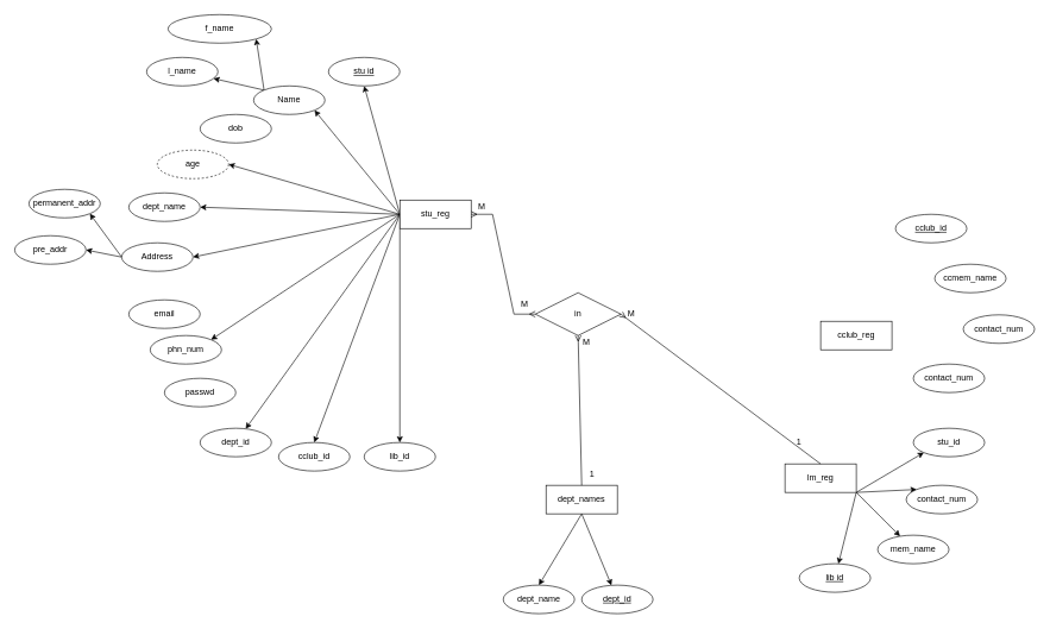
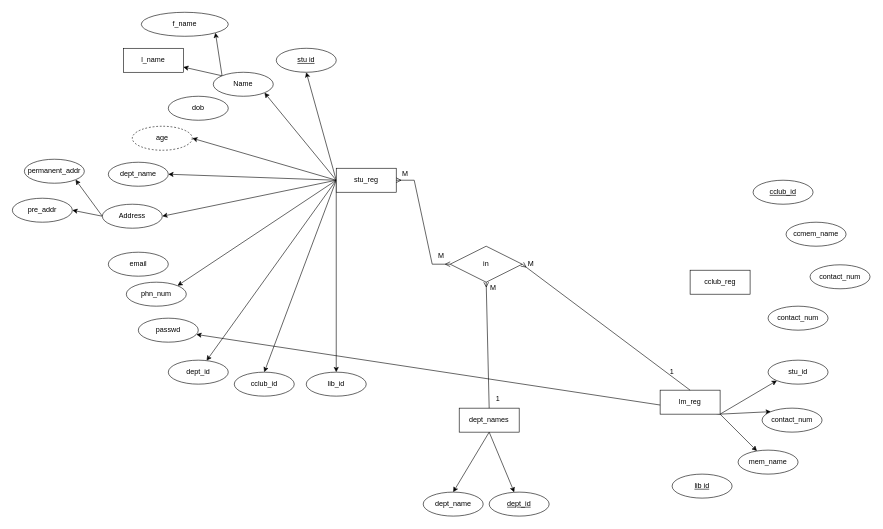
  <mxCell id="0" />
  <mxCell id="1" parent="0" />
  <mxCell id="2" value="stu id" style="ellipse;whiteSpace=wrap;html=1;align=center;fontStyle=4;" parent="1" vertex="1"><mxGeometry x="460" y="80" width="100" height="40" as="geometry" /></mxCell>
  <mxCell id="3" value="f_name" style="ellipse;whiteSpace=wrap;html=1;align=center;" parent="1" vertex="1"><mxGeometry x="235" y="20" width="145" height="40" as="geometry" /></mxCell>
  <mxCell id="4" value="in" style="shape=rhombus;perimeter=rhombusPerimeter;whiteSpace=wrap;html=1;align=center;" parent="1" vertex="1"><mxGeometry x="750" y="410" width="120" height="60" as="geometry" /></mxCell>
  <mxCell id="5" style="rounded=0;orthogonalLoop=1;jettySize=auto;html=1;exitX=0;exitY=0.5;exitDx=0;exitDy=0;entryX=1;entryY=1;entryDx=0;entryDy=0;" parent="1" source="14" target="19" edge="1"><mxGeometry relative="1" as="geometry" /></mxCell>
  <mxCell id="6" style="rounded=0;orthogonalLoop=1;jettySize=auto;html=1;exitX=0;exitY=0.5;exitDx=0;exitDy=0;entryX=0.5;entryY=1;entryDx=0;entryDy=0;" parent="1" source="14" target="2" edge="1"><mxGeometry relative="1" as="geometry" /></mxCell>
  <mxCell id="7" style="rounded=0;orthogonalLoop=1;jettySize=auto;html=1;exitX=0;exitY=0.5;exitDx=0;exitDy=0;entryX=1;entryY=0.5;entryDx=0;entryDy=0;" parent="1" source="14" target="16" edge="1"><mxGeometry relative="1" as="geometry" /></mxCell>
  <mxCell id="8" style="rounded=0;orthogonalLoop=1;jettySize=auto;html=1;exitX=0;exitY=0.5;exitDx=0;exitDy=0;entryX=1;entryY=0.5;entryDx=0;entryDy=0;" parent="1" source="14" target="22" edge="1"><mxGeometry relative="1" as="geometry"><mxPoint x="560" y="310" as="sourcePoint" /></mxGeometry></mxCell>
  <mxCell id="9" style="rounded=0;orthogonalLoop=1;jettySize=auto;html=1;exitX=0;exitY=0.5;exitDx=0;exitDy=0;entryX=1;entryY=0;entryDx=0;entryDy=0;" parent="1" source="14" target="24" edge="1"><mxGeometry relative="1" as="geometry"><mxPoint x="260" y="470" as="targetPoint" /></mxGeometry></mxCell>
  <mxCell id="10" style="rounded=0;orthogonalLoop=1;jettySize=auto;html=1;exitX=0;exitY=0.5;exitDx=0;exitDy=0;entryX=1;entryY=0.5;entryDx=0;entryDy=0;" edge="1" parent="1" source="14" target="39"><mxGeometry relative="1" as="geometry" /></mxCell>
  <mxCell id="11" style="rounded=0;orthogonalLoop=1;jettySize=auto;html=1;exitX=0;exitY=0.5;exitDx=0;exitDy=0;" edge="1" parent="1" source="14" target="40"><mxGeometry relative="1" as="geometry" /></mxCell>
  <mxCell id="12" style="rounded=0;orthogonalLoop=1;jettySize=auto;html=1;exitX=0;exitY=0.5;exitDx=0;exitDy=0;entryX=0.5;entryY=0;entryDx=0;entryDy=0;" edge="1" parent="1" source="14" target="42"><mxGeometry relative="1" as="geometry" /></mxCell>
  <mxCell id="13" style="rounded=0;orthogonalLoop=1;jettySize=auto;html=1;exitX=0;exitY=0.5;exitDx=0;exitDy=0;" edge="1" parent="1" source="14" target="43"><mxGeometry relative="1" as="geometry" /></mxCell>
  <mxCell id="14" value="stu_reg" style="whiteSpace=wrap;html=1;align=center;" parent="1" vertex="1"><mxGeometry x="560" y="280" width="100" height="40" as="geometry" /></mxCell>
- <mxCell id="15" value="l_name" style="ellipse;whiteSpace=wrap;html=1;align=center;" parent="1" vertex="1"><mxGeometry x="205" y="80" width="100" height="40" as="geometry" /></mxCell>
+ <mxCell id="15" value="l_name" style="whiteSpace=wrap;html=1;align=center;rounded=0;" parent="1" vertex="1"><mxGeometry x="205" y="80" width="100" height="40" as="geometry" /></mxCell>
  <mxCell id="16" value="age" style="ellipse;whiteSpace=wrap;html=1;align=center;dashed=1;" parent="1" vertex="1"><mxGeometry x="220" y="210" width="100" height="40" as="geometry" /></mxCell>
  <mxCell id="17" style="rounded=0;orthogonalLoop=1;jettySize=auto;html=1;exitX=0;exitY=0;exitDx=0;exitDy=0;" parent="1" source="19" target="15" edge="1"><mxGeometry relative="1" as="geometry" /></mxCell>
  <mxCell id="18" style="rounded=0;orthogonalLoop=1;jettySize=auto;html=1;exitX=0;exitY=0;exitDx=0;exitDy=0;entryX=1;entryY=1;entryDx=0;entryDy=0;" parent="1" source="19" target="3" edge="1"><mxGeometry relative="1" as="geometry" /></mxCell>
  <mxCell id="19" value="Name" style="ellipse;whiteSpace=wrap;html=1;align=center;" parent="1" vertex="1"><mxGeometry x="355" y="120" width="100" height="40" as="geometry" /></mxCell>
  <mxCell id="20" style="rounded=0;orthogonalLoop=1;jettySize=auto;html=1;exitX=0;exitY=0.5;exitDx=0;exitDy=0;entryX=1;entryY=0.5;entryDx=0;entryDy=0;" parent="1" source="22" target="26" edge="1"><mxGeometry relative="1" as="geometry" /></mxCell>
  <mxCell id="21" style="rounded=0;orthogonalLoop=1;jettySize=auto;html=1;exitX=0;exitY=0.5;exitDx=0;exitDy=0;entryX=1;entryY=1;entryDx=0;entryDy=0;" parent="1" source="22" target="25" edge="1"><mxGeometry relative="1" as="geometry" /></mxCell>
  <mxCell id="22" value="Address" style="ellipse;whiteSpace=wrap;html=1;align=center;" parent="1" vertex="1"><mxGeometry x="170" y="340" width="100" height="40" as="geometry" /></mxCell>
  <mxCell id="23" value="email" style="ellipse;whiteSpace=wrap;html=1;align=center;" parent="1" vertex="1"><mxGeometry x="180" y="420" width="100" height="40" as="geometry" /></mxCell>
  <mxCell id="24" value="phn_num" style="ellipse;whiteSpace=wrap;html=1;align=center;" parent="1" vertex="1"><mxGeometry x="210" y="470" width="100" height="40" as="geometry" /></mxCell>
  <mxCell id="25" value="permanent_addr" style="ellipse;whiteSpace=wrap;html=1;align=center;" parent="1" vertex="1"><mxGeometry x="40" y="265" width="100" height="40" as="geometry" /></mxCell>
  <mxCell id="26" value="pre_addr" style="ellipse;whiteSpace=wrap;html=1;align=center;" parent="1" vertex="1"><mxGeometry x="20" y="330" width="100" height="40" as="geometry" /></mxCell>
- <mxCell id="27" style="rounded=0;orthogonalLoop=1;jettySize=auto;html=1;exitX=1;exitY=1;exitDx=0;exitDy=0;" edge="1" parent="1" source="31" target="32"><mxGeometry relative="1" as="geometry" /></mxCell>
+ <mxCell id="27" style="rounded=0;orthogonalLoop=1;jettySize=auto;html=1;exitX=1;exitY=1;exitDx=0;exitDy=0;" edge="1" parent="1" source="31" target="60"><mxGeometry relative="1" as="geometry" /></mxCell>
  <mxCell id="28" style="rounded=0;orthogonalLoop=1;jettySize=auto;html=1;exitX=1;exitY=1;exitDx=0;exitDy=0;" edge="1" parent="1" source="31" target="44"><mxGeometry relative="1" as="geometry" /></mxCell>
  <mxCell id="29" style="rounded=0;orthogonalLoop=1;jettySize=auto;html=1;exitX=1;exitY=1;exitDx=0;exitDy=0;entryX=0;entryY=0;entryDx=0;entryDy=0;" edge="1" parent="1" source="31" target="45"><mxGeometry relative="1" as="geometry" /></mxCell>
  <mxCell id="30" style="rounded=0;orthogonalLoop=1;jettySize=auto;html=1;exitX=1;exitY=1;exitDx=0;exitDy=0;entryX=0;entryY=1;entryDx=0;entryDy=0;" edge="1" parent="1" source="31" target="46"><mxGeometry relative="1" as="geometry" /></mxCell>
  <mxCell id="31" value="lm_reg" style="whiteSpace=wrap;html=1;align=center;" parent="1" vertex="1"><mxGeometry x="1100" y="650" width="100" height="40" as="geometry" /></mxCell>
  <mxCell id="32" value="lib id" style="ellipse;whiteSpace=wrap;html=1;align=center;fontStyle=4;" parent="1" vertex="1"><mxGeometry x="1120" y="790" width="100" height="40" as="geometry" /></mxCell>
  <mxCell id="33" style="rounded=0;orthogonalLoop=1;jettySize=auto;html=1;exitX=0.5;exitY=1;exitDx=0;exitDy=0;" parent="1" source="35" target="37" edge="1"><mxGeometry relative="1" as="geometry" /></mxCell>
  <mxCell id="34" style="rounded=0;orthogonalLoop=1;jettySize=auto;html=1;exitX=0.5;exitY=1;exitDx=0;exitDy=0;entryX=0.5;entryY=0;entryDx=0;entryDy=0;" parent="1" source="35" target="36" edge="1"><mxGeometry relative="1" as="geometry" /></mxCell>
  <mxCell id="35" value="dept_names" style="whiteSpace=wrap;html=1;align=center;" parent="1" vertex="1"><mxGeometry x="765" y="680" width="100" height="40" as="geometry" /></mxCell>
  <mxCell id="36" value="dept_name" style="ellipse;whiteSpace=wrap;html=1;align=center;" parent="1" vertex="1"><mxGeometry x="705" y="820" width="100" height="40" as="geometry" /></mxCell>
  <mxCell id="37" value="dept_id" style="ellipse;whiteSpace=wrap;html=1;align=center;fontStyle=4;" parent="1" vertex="1"><mxGeometry x="815" y="820" width="100" height="40" as="geometry" /></mxCell>
  <mxCell id="38" value="dob" style="ellipse;whiteSpace=wrap;html=1;align=center;" vertex="1" parent="1"><mxGeometry x="280" y="160" width="100" height="40" as="geometry" /></mxCell>
  <mxCell id="39" value="dept_name" style="ellipse;whiteSpace=wrap;html=1;align=center;" vertex="1" parent="1"><mxGeometry x="180" y="270" width="100" height="40" as="geometry" /></mxCell>
  <mxCell id="40" value="dept_id" style="ellipse;whiteSpace=wrap;html=1;align=center;" vertex="1" parent="1"><mxGeometry x="280" y="600" width="100" height="40" as="geometry" /></mxCell>
  <mxCell id="41" value="" style="edgeStyle=entityRelationEdgeStyle;fontSize=12;html=1;endArrow=ERmany;startArrow=ERmany;rounded=0;entryX=0;entryY=0.5;entryDx=0;entryDy=0;" edge="1" parent="1" target="4"><mxGeometry width="100" height="100" relative="1" as="geometry"><mxPoint x="660" y="300" as="sourcePoint" /><mxPoint x="810" y="270" as="targetPoint" /></mxGeometry></mxCell>
  <mxCell id="42" value="cclub_id" style="ellipse;whiteSpace=wrap;html=1;align=center;" vertex="1" parent="1"><mxGeometry x="390" y="620" width="100" height="40" as="geometry" /></mxCell>
  <mxCell id="43" value="lib_id" style="ellipse;whiteSpace=wrap;html=1;align=center;" vertex="1" parent="1"><mxGeometry x="510" y="620" width="100" height="40" as="geometry" /></mxCell>
  <mxCell id="44" value="mem_name" style="ellipse;whiteSpace=wrap;html=1;align=center;" vertex="1" parent="1"><mxGeometry x="1230" y="750" width="100" height="40" as="geometry" /></mxCell>
  <mxCell id="45" value="contact_num" style="ellipse;whiteSpace=wrap;html=1;align=center;" vertex="1" parent="1"><mxGeometry x="1270" y="680" width="100" height="40" as="geometry" /></mxCell>
  <mxCell id="46" value="stu_id" style="ellipse;whiteSpace=wrap;html=1;align=center;" vertex="1" parent="1"><mxGeometry x="1280" y="600" width="100" height="40" as="geometry" /></mxCell>
  <mxCell id="47" value="" style="fontSize=12;html=1;endArrow=ERmany;rounded=0;entryX=1;entryY=0.5;entryDx=0;entryDy=0;exitX=0.5;exitY=0;exitDx=0;exitDy=0;" edge="1" parent="1" source="31" target="4"><mxGeometry width="100" height="100" relative="1" as="geometry"><mxPoint x="1030" y="620" as="sourcePoint" /><mxPoint x="1130" y="520" as="targetPoint" /></mxGeometry></mxCell>
  <mxCell id="48" value="" style="fontSize=12;html=1;endArrow=ERmany;rounded=0;entryX=0.5;entryY=1;entryDx=0;entryDy=0;exitX=0.5;exitY=0;exitDx=0;exitDy=0;" edge="1" parent="1" source="35" target="4"><mxGeometry width="100" height="100" relative="1" as="geometry"><mxPoint x="1005" y="700" as="sourcePoint" /><mxPoint x="725" y="490" as="targetPoint" /></mxGeometry></mxCell>
  <mxCell id="49" value="M" style="text;html=1;align=center;verticalAlign=middle;whiteSpace=wrap;rounded=0;" vertex="1" parent="1"><mxGeometry x="645" y="275" width="60" height="30" as="geometry" /></mxCell>
  <mxCell id="50" value="M" style="text;html=1;align=center;verticalAlign=middle;whiteSpace=wrap;rounded=0;" vertex="1" parent="1"><mxGeometry x="705" y="411" width="60" height="30" as="geometry" /></mxCell>
  <mxCell id="51" value="M" style="text;html=1;align=center;verticalAlign=middle;whiteSpace=wrap;rounded=0;" vertex="1" parent="1"><mxGeometry x="792" y="465" width="60" height="30" as="geometry" /></mxCell>
  <mxCell id="52" value="1" style="text;html=1;align=center;verticalAlign=middle;whiteSpace=wrap;rounded=0;" vertex="1" parent="1"><mxGeometry x="800" y="650" width="60" height="30" as="geometry" /></mxCell>
  <mxCell id="53" value="M" style="text;html=1;align=center;verticalAlign=middle;whiteSpace=wrap;rounded=0;" vertex="1" parent="1"><mxGeometry x="855" y="425" width="60" height="30" as="geometry" /></mxCell>
  <mxCell id="54" value="1" style="text;html=1;align=center;verticalAlign=middle;whiteSpace=wrap;rounded=0;" vertex="1" parent="1"><mxGeometry x="1090" y="605" width="60" height="30" as="geometry" /></mxCell>
  <mxCell id="55" value="cclub_reg" style="whiteSpace=wrap;html=1;align=center;" vertex="1" parent="1"><mxGeometry x="1150" y="450" width="100" height="40" as="geometry" /></mxCell>
  <mxCell id="56" value="contact_num" style="ellipse;whiteSpace=wrap;html=1;align=center;" vertex="1" parent="1"><mxGeometry x="1280" y="510" width="100" height="40" as="geometry" /></mxCell>
  <mxCell id="57" value="contact_num" style="ellipse;whiteSpace=wrap;html=1;align=center;" vertex="1" parent="1"><mxGeometry x="1350" y="441" width="100" height="40" as="geometry" /></mxCell>
  <mxCell id="58" value="ccmem_name" style="ellipse;whiteSpace=wrap;html=1;align=center;" vertex="1" parent="1"><mxGeometry x="1310" y="370" width="100" height="40" as="geometry" /></mxCell>
  <mxCell id="59" value="cclub_id" style="ellipse;whiteSpace=wrap;html=1;align=center;fontStyle=4;" vertex="1" parent="1"><mxGeometry x="1255" y="300" width="100" height="40" as="geometry" /></mxCell>
  <mxCell id="60" value="passwd" style="ellipse;whiteSpace=wrap;html=1;align=center;" vertex="1" parent="1"><mxGeometry x="230" y="530" width="100" height="40" as="geometry" /></mxCell>
